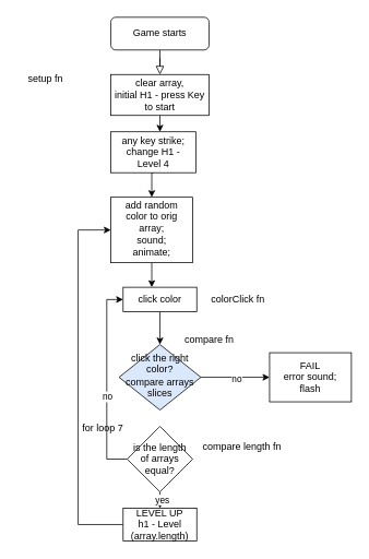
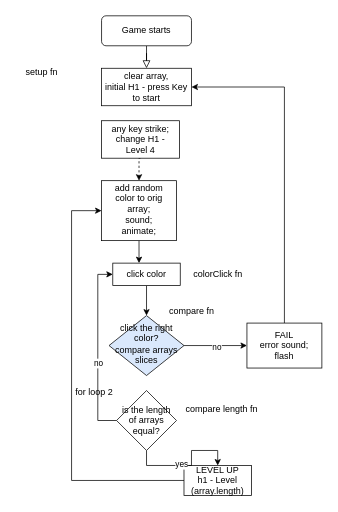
  <mxCell id="0" />
  <mxCell id="1" parent="0" />
  <mxCell id="2" value="" style="rounded=0;html=1;jettySize=auto;orthogonalLoop=1;fontSize=11;endArrow=block;endFill=0;endSize=8;strokeWidth=1;shadow=0;labelBackgroundColor=none;edgeStyle=orthogonalEdgeStyle;entryX=0.5;entryY=0;entryDx=0;entryDy=0;" parent="1" source="3" target="14" edge="1"><mxGeometry relative="1" as="geometry" /></mxCell>
  <mxCell id="3" value="Game starts" style="rounded=1;whiteSpace=wrap;html=1;fontSize=12;glass=0;strokeWidth=1;shadow=0;" parent="1" vertex="1"><mxGeometry x="135" y="20" width="120" height="40" as="geometry" /></mxCell>
  <mxCell id="4" style="edgeStyle=orthogonalEdgeStyle;rounded=0;orthogonalLoop=1;jettySize=auto;html=1;exitX=0.5;exitY=1;exitDx=0;exitDy=0;entryX=0.389;entryY=0;entryDx=0;entryDy=0;entryPerimeter=0;" parent="1" source="5" target="23" edge="1"><mxGeometry relative="1" as="geometry" /></mxCell>
  <mxCell id="5" value="add random color to orig array;&lt;br&gt;sound;&lt;br&gt;animate;" style="whiteSpace=wrap;html=1;shadow=0;fontFamily=Helvetica;fontSize=12;align=center;strokeWidth=1;spacing=6;spacingTop=-4;" parent="1" vertex="1"><mxGeometry x="135" y="240" width="100" height="80" as="geometry" /></mxCell>
  <mxCell id="6" value="" style="edgeStyle=orthogonalEdgeStyle;rounded=0;orthogonalLoop=1;jettySize=auto;html=1;entryX=0;entryY=0.5;entryDx=0;entryDy=0;" parent="1" source="8" target="10" edge="1"><mxGeometry relative="1" as="geometry"><mxPoint x="325" y="430" as="targetPoint" /></mxGeometry></mxCell>
  <mxCell id="7" value="no" style="edgeLabel;html=1;align=center;verticalAlign=middle;resizable=0;points=[];" parent="6" vertex="1" connectable="0"><mxGeometry x="0.027" y="-1" relative="1" as="geometry"><mxPoint as="offset" /></mxGeometry></mxCell>
  <mxCell id="8" value="click the right color?&lt;br&gt;compare arrays slices" style="rhombus;whiteSpace=wrap;html=1;shadow=0;fontFamily=Helvetica;fontSize=12;align=center;strokeWidth=1;spacing=6;spacingTop=-4;fillColor=#dae8fc;" parent="1" vertex="1"><mxGeometry x="145" y="420" width="100" height="80" as="geometry" /></mxCell>
+ <mxCell id="9" style="edgeStyle=orthogonalEdgeStyle;rounded=0;orthogonalLoop=1;jettySize=auto;html=1;exitX=0.5;exitY=0;exitDx=0;exitDy=0;entryX=1;entryY=0.5;entryDx=0;entryDy=0;" edge="1" parent="1" source="10" target="14"><mxGeometry relative="1" as="geometry" /></mxCell>
  <mxCell id="10" value="FAIL&lt;br&gt;error sound;&lt;br&gt;flash" style="whiteSpace=wrap;html=1;" parent="1" vertex="1"><mxGeometry x="329" y="430" width="100" height="60" as="geometry" /></mxCell>
  <mxCell id="11" style="edgeStyle=orthogonalEdgeStyle;rounded=0;orthogonalLoop=1;jettySize=auto;html=1;exitX=0;exitY=0.5;exitDx=0;exitDy=0;entryX=0;entryY=0.5;entryDx=0;entryDy=0;" parent="1" source="12" target="5" edge="1"><mxGeometry relative="1" as="geometry"><Array as="points"><mxPoint x="95" y="640" /><mxPoint x="95" y="280" /></Array></mxGeometry></mxCell>
- <mxCell id="12" value="LEVEL UP&lt;br&gt;h1 - Level (array.length)" style="rounded=0;whiteSpace=wrap;html=1;" parent="1" vertex="1"><mxGeometry x="150" y="620" width="90" height="40" as="geometry" /></mxCell>
- <mxCell id="13" style="edgeStyle=orthogonalEdgeStyle;rounded=0;orthogonalLoop=1;jettySize=auto;html=1;exitX=0.5;exitY=1;exitDx=0;exitDy=0;entryX=0.577;entryY=0;entryDx=0;entryDy=0;entryPerimeter=0;" edge="1" parent="1" source="14" target="16"><mxGeometry relative="1" as="geometry" /></mxCell>
+ <mxCell id="12" value="LEVEL UP&lt;br&gt;h1 - Level (array.length)" style="rounded=0;whiteSpace=wrap;html=1;" parent="1" vertex="1"><mxGeometry x="245" y="620" width="90" height="40" as="geometry" /></mxCell>
  <mxCell id="14" value="clear array,&lt;br&gt;initial H1 - press Key to start" style="rounded=0;whiteSpace=wrap;html=1;" parent="1" vertex="1"><mxGeometry x="135" y="90" width="120" height="50" as="geometry" /></mxCell>
- <mxCell id="15" style="edgeStyle=orthogonalEdgeStyle;rounded=0;orthogonalLoop=1;jettySize=auto;html=1;exitX=0.5;exitY=1;exitDx=0;exitDy=0;entryX=0.5;entryY=0;entryDx=0;entryDy=0;" edge="1" parent="1" source="16" target="5"><mxGeometry relative="1" as="geometry" /></mxCell>
+ <mxCell id="15" style="edgeStyle=orthogonalEdgeStyle;rounded=0;orthogonalLoop=1;jettySize=auto;html=1;exitX=0.5;exitY=1;exitDx=0;exitDy=0;entryX=0.5;entryY=0;entryDx=0;entryDy=0;dashed=1;" edge="1" parent="1" source="16" target="5"><mxGeometry relative="1" as="geometry" /></mxCell>
  <mxCell id="16" value="any key strike;&lt;br&gt;change H1 - &lt;br&gt;Level 4" style="rounded=0;whiteSpace=wrap;html=1;" parent="1" vertex="1"><mxGeometry x="135" y="160" width="104" height="50" as="geometry" /></mxCell>
  <mxCell id="17" style="edgeStyle=orthogonalEdgeStyle;rounded=0;orthogonalLoop=1;jettySize=auto;html=1;exitX=0;exitY=0.5;exitDx=0;exitDy=0;entryX=0;entryY=0.5;entryDx=0;entryDy=0;" parent="1" source="21" target="23" edge="1"><mxGeometry relative="1" as="geometry" /></mxCell>
  <mxCell id="18" value="no" style="edgeLabel;html=1;align=center;verticalAlign=middle;resizable=0;points=[];" parent="17" vertex="1" connectable="0"><mxGeometry x="-0.15" relative="1" as="geometry"><mxPoint as="offset" /></mxGeometry></mxCell>
  <mxCell id="19" style="edgeStyle=orthogonalEdgeStyle;rounded=0;orthogonalLoop=1;jettySize=auto;html=1;exitX=0.5;exitY=1;exitDx=0;exitDy=0;entryX=0.5;entryY=0;entryDx=0;entryDy=0;" parent="1" source="21" target="12" edge="1"><mxGeometry relative="1" as="geometry" /></mxCell>
  <mxCell id="20" value="yes" style="edgeLabel;html=1;align=center;verticalAlign=middle;resizable=0;points=[];" parent="19" vertex="1" connectable="0"><mxGeometry x="-0.143" y="2" relative="1" as="geometry"><mxPoint as="offset" /></mxGeometry></mxCell>
  <mxCell id="21" value="is the length of arrays equal?" style="rhombus;whiteSpace=wrap;html=1;" parent="1" vertex="1"><mxGeometry x="155" y="520" width="80" height="80" as="geometry" /></mxCell>
  <mxCell id="22" style="edgeStyle=orthogonalEdgeStyle;rounded=0;orthogonalLoop=1;jettySize=auto;html=1;exitX=0.5;exitY=1;exitDx=0;exitDy=0;entryX=0.5;entryY=0;entryDx=0;entryDy=0;" parent="1" source="23" target="8" edge="1"><mxGeometry relative="1" as="geometry" /></mxCell>
  <mxCell id="23" value="click color" style="rounded=0;whiteSpace=wrap;html=1;" parent="1" vertex="1"><mxGeometry x="150" y="350" width="90" height="30" as="geometry" /></mxCell>
  <mxCell id="24" value="setup fn" style="text;html=1;align=center;verticalAlign=middle;resizable=0;points=[];autosize=1;strokeColor=none;fillColor=none;" vertex="1" parent="1"><mxGeometry x="20" y="80" width="70" height="30" as="geometry" /></mxCell>
- <mxCell id="25" value="for loop 7" style="text;html=1;align=center;verticalAlign=middle;resizable=0;points=[];autosize=1;strokeColor=none;fillColor=none;" vertex="1" parent="1"><mxGeometry x="90" y="508" width="70" height="30" as="geometry" /></mxCell>
+ <mxCell id="25" value="for loop 2" style="text;html=1;align=center;verticalAlign=middle;resizable=0;points=[];autosize=1;strokeColor=none;fillColor=none;" vertex="1" parent="1"><mxGeometry x="90" y="508" width="70" height="30" as="geometry" /></mxCell>
  <mxCell id="26" value="colorClick fn" style="text;html=1;align=center;verticalAlign=middle;resizable=0;points=[];autosize=1;strokeColor=none;fillColor=none;" vertex="1" parent="1"><mxGeometry x="245" y="350" width="90" height="30" as="geometry" /></mxCell>
  <mxCell id="27" value="compare fn" style="text;html=1;align=center;verticalAlign=middle;resizable=0;points=[];autosize=1;strokeColor=none;fillColor=none;" vertex="1" parent="1"><mxGeometry x="215" y="400" width="80" height="30" as="geometry" /></mxCell>
  <mxCell id="28" value="compare length fn" style="text;html=1;align=center;verticalAlign=middle;resizable=0;points=[];autosize=1;strokeColor=none;fillColor=none;" vertex="1" parent="1"><mxGeometry x="235" y="530" width="120" height="30" as="geometry" /></mxCell>
